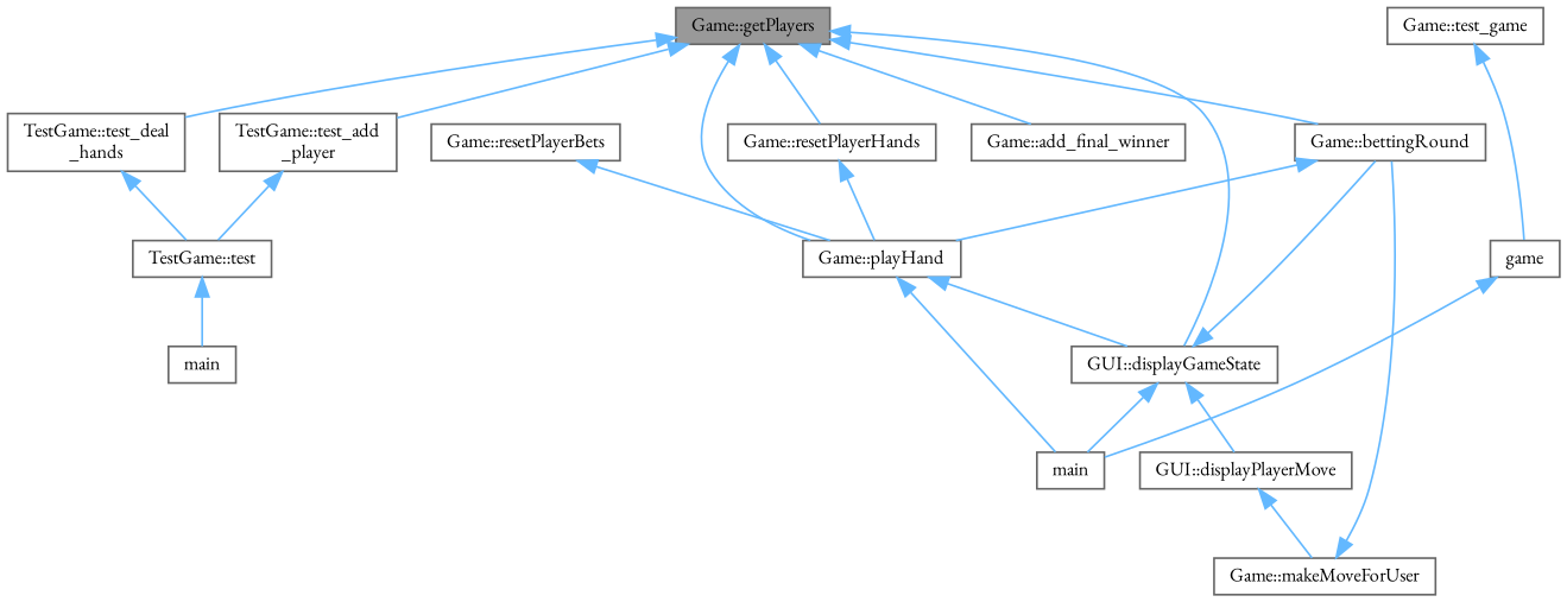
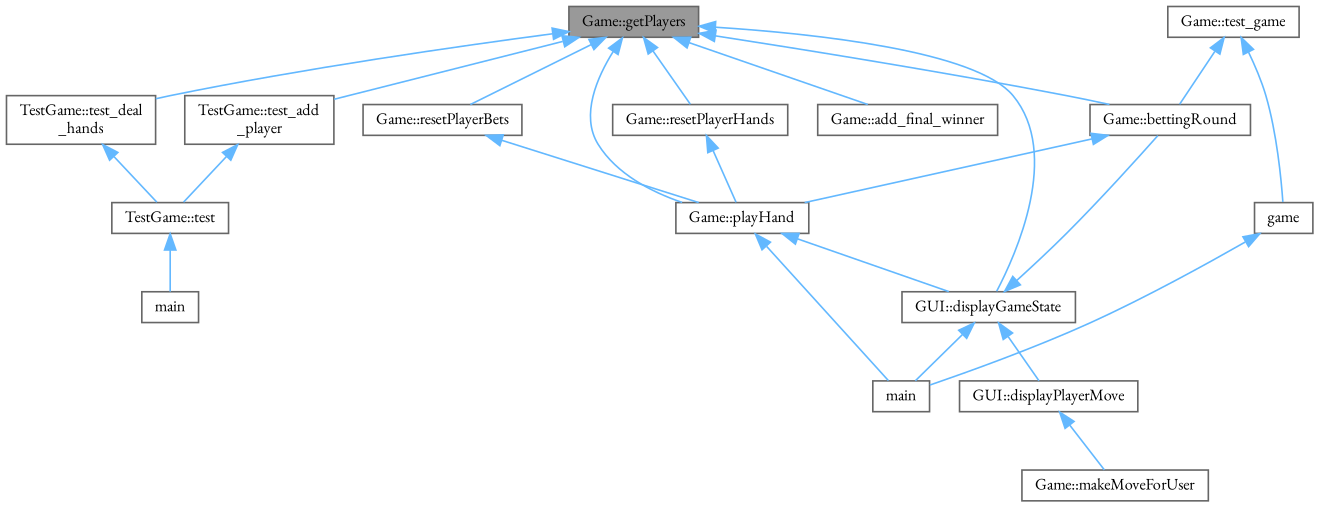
  digraph {
    fontname="EB Garamond"
    rankdir=TB
    node [color=grey40 fillcolor=white fontname="EB Garamond" fontsize=10 shape=box style=filled]
    edge [color=steelblue1 dir=back fontname="EB Garamond" fontsize=10 labelfontname=Helvetica labelfontsize=10 style=solid]
    n1 [color=gray40 fillcolor=grey60 fontcolor=black height=0.2 label="Game::getPlayers" width=0.4]
    n2 [height=0.2 label="Game::bettingRound" width=0.4]
    n3 [height=0.2 label="Game::playHand" width=0.4]
    n4 [height=0.2 label="GUI::displayGameState" width=0.4]
    n5 [height=0.2 label="Game::add_final_winner" width=0.4]
    n6 [height=0.2 label="Game::resetPlayerBets" width=0.4]
    n7 [height=0.2 label="Game::resetPlayerHands" width=0.4]
    n8 [height=0.2 label="TestGame::test_add\l_player" width=0.4]
    n9 [height=0.2 label="TestGame::test_deal\l_hands" width=0.4]
    n10 [height=0.2 label=main width=0.4]
    n11 [height=0.2 label="GUI::displayPlayerMove" width=0.4]
    n12 [height=0.2 label="TestGame::test" width=0.4]
    n13 [height=0.2 label="Game::test_game" width=0.4]
    n14 [height=0.2 label=game width=0.4]
    n15 [height=0.2 label="Game::makeMoveForUser" width=0.4]
    n16 [height=0.2 label=main width=0.4]
    n1 -> n2
    n1 -> n3
    n1 -> n4
    n1 -> n5
+   n1 -> n6
    n1 -> n7
    n1 -> n8
    n1 -> n9
    n2 -> n3
    n3 -> n4
    n3 -> n10
    n4 -> n2
    n4 -> n10
    n4 -> n11
    n6 -> n3
    n7 -> n3
    n8 -> n12
    n9 -> n12
    n11 -> n15
    n12 -> n16
    n13 -> n14
    n14 -> n10
-   n15 -> n2
+   n13 -> n2
  }
